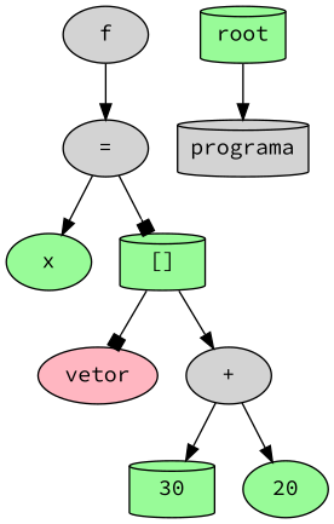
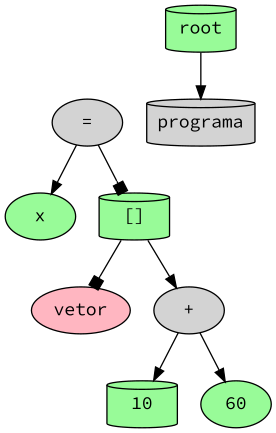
  digraph {
    fontname="Source Code Pro"
    node [fillcolor=palegreen fontname="Source Code Pro" shape=ellipse style=filled]
    edge [arrowhead=normal fontname="Source Code Pro"]
    n1 [label=x]
    n2 [fillcolor=lightpink label=vetor]
-   n3 [label=30 shape=cylinder]
-   n4 [label=20]
+   n3 [label=10 shape=cylinder]
+   n4 [label=60]
    n5 [fillcolor=lightgrey label="+"]
    n6 [label="[]" shape=cylinder]
    n7 [fillcolor=lightgrey label="="]
-   n8 [fillcolor=lightgrey label=f]
    n9 [fillcolor=lightgrey label=programa shape=cylinder]
    n10 [label=root shape=cylinder]
    n5 -> n3
    n5 -> n4
    n6 -> n2 [arrowhead=box]
    n6 -> n5
    n7 -> n1
    n7 -> n6 [arrowhead=box]
-   n8 -> n7
    n10 -> n9
  }
